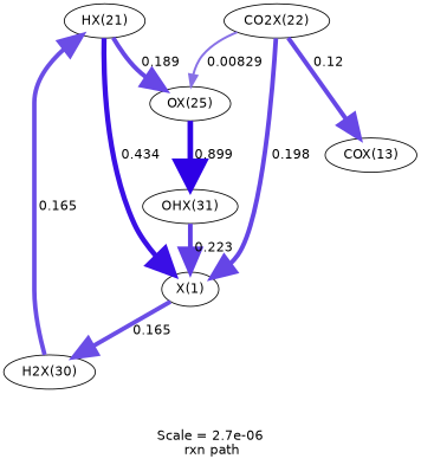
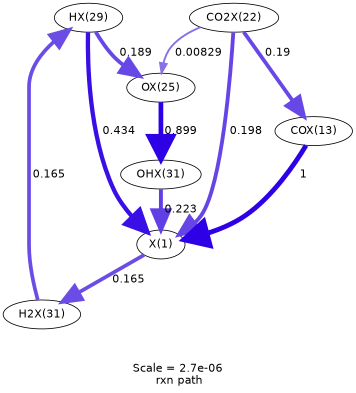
  digraph {
    fontname=Helvetica
    label="Scale = 2.7e-06\l rxn path"
    node [fontname=Helvetica]
    edge [arrowsize=2.37 color="0.7, 0.665, 0.9" fontname=Helvetica penwidth=4.74]
-   n1 [label="HX(21)"]
+   n1 [label="HX(29)"]
    n2 [label="X(1)"]
    n3 [label="OX(25)"]
-   n4 [label="H2X(30)"]
+   n4 [label="H2X(31)"]
    n5 [label="OHX(31)"]
    n6 [label="CO2X(22)"]
    n7 [label="COX(13)"]
    n1 -> n2 [arrowsize=2.68 color="0.7, 0.934, 0.9" label=" 0.434" penwidth=5.37]
    n1 -> n3 [color="0.7, 0.689, 0.9" label=" 0.189"]
    n2 -> n4 [arrowsize=2.32 label=" 0.165" penwidth=4.64]
    n3 -> n5 [arrowsize=2.92 color="0.7, 1.32, 0.9" label=" 0.899" penwidth=5.85]
    n4 -> n1 [arrowsize=2.32 label=" 0.165" penwidth=4.64]
    n5 -> n2 [arrowsize=2.43 color="0.7, 0.723, 0.9" label=" 0.223" penwidth=4.87]
    n6 -> n2 [arrowsize=2.39 color="0.7, 0.698, 0.9" label=" 0.198" penwidth=4.78]
    n6 -> n3 [arrowsize=1.19 color="0.7, 0.508, 0.9" label=" 0.00829" penwidth=2.38]
-   n6 -> n7 [color="0.7, 0.69, 0.9" label=" 0.12"]
+   n6 -> n7 [color="0.7, 0.69, 0.9" label=" 0.19"]
+   n7 -> n2 [arrowsize=3 color="0.7, 1.5, 0.9" label=" 1" penwidth=6]
  }
